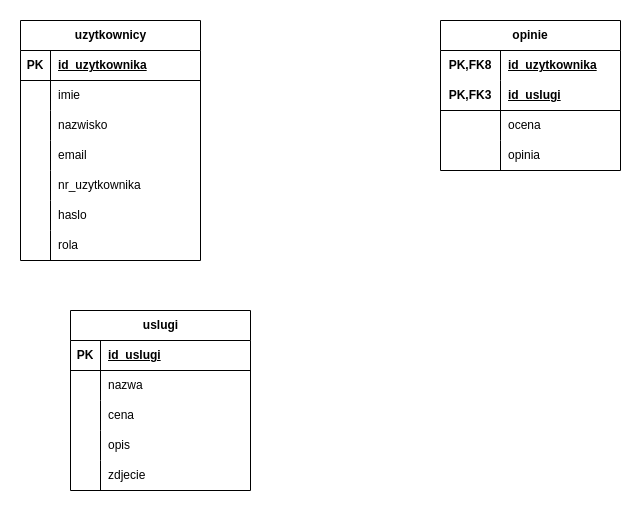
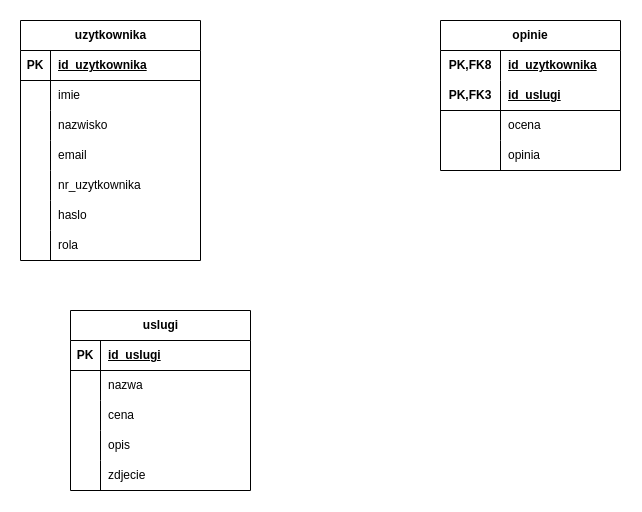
  <mxCell id="0" />
  <mxCell id="1" parent="0" />
- <mxCell id="2" value="uzytkownicy" style="shape=table;startSize=30;container=1;collapsible=1;childLayout=tableLayout;fixedRows=1;rowLines=0;fontStyle=1;align=center;resizeLast=1;html=1;" vertex="1" parent="1"><mxGeometry x="20" y="20" width="180" height="240" as="geometry" /></mxCell>
+ <mxCell id="2" value="uzytkownika" style="shape=table;startSize=30;container=1;collapsible=1;childLayout=tableLayout;fixedRows=1;rowLines=0;fontStyle=1;align=center;resizeLast=1;html=1;" vertex="1" parent="1"><mxGeometry x="20" y="20" width="180" height="240" as="geometry" /></mxCell>
  <mxCell id="3" value="" style="shape=tableRow;horizontal=0;startSize=0;swimlaneHead=0;swimlaneBody=0;fillColor=none;collapsible=0;dropTarget=0;points=[[0,0.5],[1,0.5]];portConstraint=eastwest;top=0;left=0;right=0;bottom=1;" vertex="1" parent="2"><mxGeometry y="30" width="180" height="30" as="geometry" /></mxCell>
  <mxCell id="4" value="PK" style="shape=partialRectangle;connectable=0;fillColor=none;top=0;left=0;bottom=0;right=0;fontStyle=1;overflow=hidden;whiteSpace=wrap;html=1;" vertex="1" parent="3"><mxGeometry width="30" height="30" as="geometry"><mxRectangle width="30" height="30" as="alternateBounds" /></mxGeometry></mxCell>
  <mxCell id="5" value="id_uzytkownika" style="shape=partialRectangle;connectable=0;fillColor=none;top=0;left=0;bottom=0;right=0;align=left;spacingLeft=6;fontStyle=5;overflow=hidden;whiteSpace=wrap;html=1;" vertex="1" parent="3"><mxGeometry x="30" width="150" height="30" as="geometry"><mxRectangle width="150" height="30" as="alternateBounds" /></mxGeometry></mxCell>
  <mxCell id="6" value="" style="shape=tableRow;horizontal=0;startSize=0;swimlaneHead=0;swimlaneBody=0;fillColor=none;collapsible=0;dropTarget=0;points=[[0,0.5],[1,0.5]];portConstraint=eastwest;top=0;left=0;right=0;bottom=0;" vertex="1" parent="2"><mxGeometry y="60" width="180" height="30" as="geometry" /></mxCell>
  <mxCell id="7" value="" style="shape=partialRectangle;connectable=0;fillColor=none;top=0;left=0;bottom=0;right=0;editable=1;overflow=hidden;whiteSpace=wrap;html=1;" vertex="1" parent="6"><mxGeometry width="30" height="30" as="geometry"><mxRectangle width="30" height="30" as="alternateBounds" /></mxGeometry></mxCell>
  <mxCell id="8" value="imie" style="shape=partialRectangle;connectable=0;fillColor=none;top=0;left=0;bottom=0;right=0;align=left;spacingLeft=6;overflow=hidden;whiteSpace=wrap;html=1;" vertex="1" parent="6"><mxGeometry x="30" width="150" height="30" as="geometry"><mxRectangle width="150" height="30" as="alternateBounds" /></mxGeometry></mxCell>
  <mxCell id="9" value="" style="shape=tableRow;horizontal=0;startSize=0;swimlaneHead=0;swimlaneBody=0;fillColor=none;collapsible=0;dropTarget=0;points=[[0,0.5],[1,0.5]];portConstraint=eastwest;top=0;left=0;right=0;bottom=0;" vertex="1" parent="2"><mxGeometry y="90" width="180" height="30" as="geometry" /></mxCell>
  <mxCell id="10" value="" style="shape=partialRectangle;connectable=0;fillColor=none;top=0;left=0;bottom=0;right=0;editable=1;overflow=hidden;whiteSpace=wrap;html=1;" vertex="1" parent="9"><mxGeometry width="30" height="30" as="geometry"><mxRectangle width="30" height="30" as="alternateBounds" /></mxGeometry></mxCell>
  <mxCell id="11" value="nazwisko" style="shape=partialRectangle;connectable=0;fillColor=none;top=0;left=0;bottom=0;right=0;align=left;spacingLeft=6;overflow=hidden;whiteSpace=wrap;html=1;" vertex="1" parent="9"><mxGeometry x="30" width="150" height="30" as="geometry"><mxRectangle width="150" height="30" as="alternateBounds" /></mxGeometry></mxCell>
  <mxCell id="12" value="" style="shape=tableRow;horizontal=0;startSize=0;swimlaneHead=0;swimlaneBody=0;fillColor=none;collapsible=0;dropTarget=0;points=[[0,0.5],[1,0.5]];portConstraint=eastwest;top=0;left=0;right=0;bottom=0;" vertex="1" parent="2"><mxGeometry y="120" width="180" height="30" as="geometry" /></mxCell>
  <mxCell id="13" value="" style="shape=partialRectangle;connectable=0;fillColor=none;top=0;left=0;bottom=0;right=0;editable=1;overflow=hidden;whiteSpace=wrap;html=1;" vertex="1" parent="12"><mxGeometry width="30" height="30" as="geometry"><mxRectangle width="30" height="30" as="alternateBounds" /></mxGeometry></mxCell>
  <mxCell id="14" value="email" style="shape=partialRectangle;connectable=0;fillColor=none;top=0;left=0;bottom=0;right=0;align=left;spacingLeft=6;overflow=hidden;whiteSpace=wrap;html=1;" vertex="1" parent="12"><mxGeometry x="30" width="150" height="30" as="geometry"><mxRectangle width="150" height="30" as="alternateBounds" /></mxGeometry></mxCell>
  <mxCell id="15" style="shape=tableRow;horizontal=0;startSize=0;swimlaneHead=0;swimlaneBody=0;fillColor=none;collapsible=0;dropTarget=0;points=[[0,0.5],[1,0.5]];portConstraint=eastwest;top=0;left=0;right=0;bottom=0;" vertex="1" parent="2"><mxGeometry y="150" width="180" height="30" as="geometry" /></mxCell>
  <mxCell id="16" style="shape=partialRectangle;connectable=0;fillColor=none;top=0;left=0;bottom=0;right=0;editable=1;overflow=hidden;whiteSpace=wrap;html=1;" vertex="1" parent="15"><mxGeometry width="30" height="30" as="geometry"><mxRectangle width="30" height="30" as="alternateBounds" /></mxGeometry></mxCell>
  <mxCell id="17" value="nr_uzytkownika" style="shape=partialRectangle;connectable=0;fillColor=none;top=0;left=0;bottom=0;right=0;align=left;spacingLeft=6;overflow=hidden;whiteSpace=wrap;html=1;" vertex="1" parent="15"><mxGeometry x="30" width="150" height="30" as="geometry"><mxRectangle width="150" height="30" as="alternateBounds" /></mxGeometry></mxCell>
  <mxCell id="18" style="shape=tableRow;horizontal=0;startSize=0;swimlaneHead=0;swimlaneBody=0;fillColor=none;collapsible=0;dropTarget=0;points=[[0,0.5],[1,0.5]];portConstraint=eastwest;top=0;left=0;right=0;bottom=0;" vertex="1" parent="2"><mxGeometry y="180" width="180" height="30" as="geometry" /></mxCell>
  <mxCell id="19" style="shape=partialRectangle;connectable=0;fillColor=none;top=0;left=0;bottom=0;right=0;editable=1;overflow=hidden;whiteSpace=wrap;html=1;" vertex="1" parent="18"><mxGeometry width="30" height="30" as="geometry"><mxRectangle width="30" height="30" as="alternateBounds" /></mxGeometry></mxCell>
  <mxCell id="20" value="haslo" style="shape=partialRectangle;connectable=0;fillColor=none;top=0;left=0;bottom=0;right=0;align=left;spacingLeft=6;overflow=hidden;whiteSpace=wrap;html=1;" vertex="1" parent="18"><mxGeometry x="30" width="150" height="30" as="geometry"><mxRectangle width="150" height="30" as="alternateBounds" /></mxGeometry></mxCell>
  <mxCell id="21" style="shape=tableRow;horizontal=0;startSize=0;swimlaneHead=0;swimlaneBody=0;fillColor=none;collapsible=0;dropTarget=0;points=[[0,0.5],[1,0.5]];portConstraint=eastwest;top=0;left=0;right=0;bottom=0;" vertex="1" parent="2"><mxGeometry y="210" width="180" height="30" as="geometry" /></mxCell>
  <mxCell id="22" style="shape=partialRectangle;connectable=0;fillColor=none;top=0;left=0;bottom=0;right=0;editable=1;overflow=hidden;whiteSpace=wrap;html=1;" vertex="1" parent="21"><mxGeometry width="30" height="30" as="geometry"><mxRectangle width="30" height="30" as="alternateBounds" /></mxGeometry></mxCell>
  <mxCell id="23" value="rola" style="shape=partialRectangle;connectable=0;fillColor=none;top=0;left=0;bottom=0;right=0;align=left;spacingLeft=6;overflow=hidden;whiteSpace=wrap;html=1;" vertex="1" parent="21"><mxGeometry x="30" width="150" height="30" as="geometry"><mxRectangle width="150" height="30" as="alternateBounds" /></mxGeometry></mxCell>
  <mxCell id="24" value="uslugi" style="shape=table;startSize=30;container=1;collapsible=1;childLayout=tableLayout;fixedRows=1;rowLines=0;fontStyle=1;align=center;resizeLast=1;html=1;" vertex="1" parent="1"><mxGeometry x="70" y="310" width="180" height="180" as="geometry" /></mxCell>
  <mxCell id="25" value="" style="shape=tableRow;horizontal=0;startSize=0;swimlaneHead=0;swimlaneBody=0;fillColor=none;collapsible=0;dropTarget=0;points=[[0,0.5],[1,0.5]];portConstraint=eastwest;top=0;left=0;right=0;bottom=1;" vertex="1" parent="24"><mxGeometry y="30" width="180" height="30" as="geometry" /></mxCell>
  <mxCell id="26" value="PK" style="shape=partialRectangle;connectable=0;fillColor=none;top=0;left=0;bottom=0;right=0;fontStyle=1;overflow=hidden;whiteSpace=wrap;html=1;" vertex="1" parent="25"><mxGeometry width="30" height="30" as="geometry"><mxRectangle width="30" height="30" as="alternateBounds" /></mxGeometry></mxCell>
  <mxCell id="27" value="id_uslugi" style="shape=partialRectangle;connectable=0;fillColor=none;top=0;left=0;bottom=0;right=0;align=left;spacingLeft=6;fontStyle=5;overflow=hidden;whiteSpace=wrap;html=1;" vertex="1" parent="25"><mxGeometry x="30" width="150" height="30" as="geometry"><mxRectangle width="150" height="30" as="alternateBounds" /></mxGeometry></mxCell>
  <mxCell id="28" value="" style="shape=tableRow;horizontal=0;startSize=0;swimlaneHead=0;swimlaneBody=0;fillColor=none;collapsible=0;dropTarget=0;points=[[0,0.5],[1,0.5]];portConstraint=eastwest;top=0;left=0;right=0;bottom=0;" vertex="1" parent="24"><mxGeometry y="60" width="180" height="30" as="geometry" /></mxCell>
  <mxCell id="29" value="" style="shape=partialRectangle;connectable=0;fillColor=none;top=0;left=0;bottom=0;right=0;editable=1;overflow=hidden;whiteSpace=wrap;html=1;" vertex="1" parent="28"><mxGeometry width="30" height="30" as="geometry"><mxRectangle width="30" height="30" as="alternateBounds" /></mxGeometry></mxCell>
  <mxCell id="30" value="nazwa" style="shape=partialRectangle;connectable=0;fillColor=none;top=0;left=0;bottom=0;right=0;align=left;spacingLeft=6;overflow=hidden;whiteSpace=wrap;html=1;" vertex="1" parent="28"><mxGeometry x="30" width="150" height="30" as="geometry"><mxRectangle width="150" height="30" as="alternateBounds" /></mxGeometry></mxCell>
  <mxCell id="31" value="" style="shape=tableRow;horizontal=0;startSize=0;swimlaneHead=0;swimlaneBody=0;fillColor=none;collapsible=0;dropTarget=0;points=[[0,0.5],[1,0.5]];portConstraint=eastwest;top=0;left=0;right=0;bottom=0;" vertex="1" parent="24"><mxGeometry y="90" width="180" height="30" as="geometry" /></mxCell>
  <mxCell id="32" value="" style="shape=partialRectangle;connectable=0;fillColor=none;top=0;left=0;bottom=0;right=0;editable=1;overflow=hidden;whiteSpace=wrap;html=1;" vertex="1" parent="31"><mxGeometry width="30" height="30" as="geometry"><mxRectangle width="30" height="30" as="alternateBounds" /></mxGeometry></mxCell>
  <mxCell id="33" value="cena" style="shape=partialRectangle;connectable=0;fillColor=none;top=0;left=0;bottom=0;right=0;align=left;spacingLeft=6;overflow=hidden;whiteSpace=wrap;html=1;" vertex="1" parent="31"><mxGeometry x="30" width="150" height="30" as="geometry"><mxRectangle width="150" height="30" as="alternateBounds" /></mxGeometry></mxCell>
  <mxCell id="34" value="" style="shape=tableRow;horizontal=0;startSize=0;swimlaneHead=0;swimlaneBody=0;fillColor=none;collapsible=0;dropTarget=0;points=[[0,0.5],[1,0.5]];portConstraint=eastwest;top=0;left=0;right=0;bottom=0;" vertex="1" parent="24"><mxGeometry y="120" width="180" height="30" as="geometry" /></mxCell>
  <mxCell id="35" value="" style="shape=partialRectangle;connectable=0;fillColor=none;top=0;left=0;bottom=0;right=0;editable=1;overflow=hidden;whiteSpace=wrap;html=1;" vertex="1" parent="34"><mxGeometry width="30" height="30" as="geometry"><mxRectangle width="30" height="30" as="alternateBounds" /></mxGeometry></mxCell>
  <mxCell id="36" value="opis" style="shape=partialRectangle;connectable=0;fillColor=none;top=0;left=0;bottom=0;right=0;align=left;spacingLeft=6;overflow=hidden;whiteSpace=wrap;html=1;" vertex="1" parent="34"><mxGeometry x="30" width="150" height="30" as="geometry"><mxRectangle width="150" height="30" as="alternateBounds" /></mxGeometry></mxCell>
  <mxCell id="37" style="shape=tableRow;horizontal=0;startSize=0;swimlaneHead=0;swimlaneBody=0;fillColor=none;collapsible=0;dropTarget=0;points=[[0,0.5],[1,0.5]];portConstraint=eastwest;top=0;left=0;right=0;bottom=0;" vertex="1" parent="24"><mxGeometry y="150" width="180" height="30" as="geometry" /></mxCell>
  <mxCell id="38" style="shape=partialRectangle;connectable=0;fillColor=none;top=0;left=0;bottom=0;right=0;editable=1;overflow=hidden;whiteSpace=wrap;html=1;" vertex="1" parent="37"><mxGeometry width="30" height="30" as="geometry"><mxRectangle width="30" height="30" as="alternateBounds" /></mxGeometry></mxCell>
  <mxCell id="39" value="zdjecie" style="shape=partialRectangle;connectable=0;fillColor=none;top=0;left=0;bottom=0;right=0;align=left;spacingLeft=6;overflow=hidden;whiteSpace=wrap;html=1;" vertex="1" parent="37"><mxGeometry x="30" width="150" height="30" as="geometry"><mxRectangle width="150" height="30" as="alternateBounds" /></mxGeometry></mxCell>
  <mxCell id="40" value="opinie" style="shape=table;startSize=30;container=1;collapsible=1;childLayout=tableLayout;fixedRows=1;rowLines=0;fontStyle=1;align=center;resizeLast=1;html=1;whiteSpace=wrap;" vertex="1" parent="1"><mxGeometry x="440" y="20" width="180" height="150" as="geometry" /></mxCell>
  <mxCell id="41" value="" style="shape=tableRow;horizontal=0;startSize=0;swimlaneHead=0;swimlaneBody=0;fillColor=none;collapsible=0;dropTarget=0;points=[[0,0.5],[1,0.5]];portConstraint=eastwest;top=0;left=0;right=0;bottom=0;html=1;" vertex="1" parent="40"><mxGeometry y="30" width="180" height="30" as="geometry" /></mxCell>
  <mxCell id="42" value="PK,FK8" style="shape=partialRectangle;connectable=0;fillColor=none;top=0;left=0;bottom=0;right=0;fontStyle=1;overflow=hidden;html=1;whiteSpace=wrap;" vertex="1" parent="41"><mxGeometry width="60" height="30" as="geometry"><mxRectangle width="60" height="30" as="alternateBounds" /></mxGeometry></mxCell>
  <mxCell id="43" value="id_uzytkownika" style="shape=partialRectangle;connectable=0;fillColor=none;top=0;left=0;bottom=0;right=0;align=left;spacingLeft=6;fontStyle=5;overflow=hidden;html=1;whiteSpace=wrap;" vertex="1" parent="41"><mxGeometry x="60" width="120" height="30" as="geometry"><mxRectangle width="120" height="30" as="alternateBounds" /></mxGeometry></mxCell>
  <mxCell id="44" value="" style="shape=tableRow;horizontal=0;startSize=0;swimlaneHead=0;swimlaneBody=0;fillColor=none;collapsible=0;dropTarget=0;points=[[0,0.5],[1,0.5]];portConstraint=eastwest;top=0;left=0;right=0;bottom=1;html=1;" vertex="1" parent="40"><mxGeometry y="60" width="180" height="30" as="geometry" /></mxCell>
  <mxCell id="45" value="PK,FK3" style="shape=partialRectangle;connectable=0;fillColor=none;top=0;left=0;bottom=0;right=0;fontStyle=1;overflow=hidden;html=1;whiteSpace=wrap;" vertex="1" parent="44"><mxGeometry width="60" height="30" as="geometry"><mxRectangle width="60" height="30" as="alternateBounds" /></mxGeometry></mxCell>
  <mxCell id="46" value="id_uslugi" style="shape=partialRectangle;connectable=0;fillColor=none;top=0;left=0;bottom=0;right=0;align=left;spacingLeft=6;fontStyle=5;overflow=hidden;html=1;whiteSpace=wrap;" vertex="1" parent="44"><mxGeometry x="60" width="120" height="30" as="geometry"><mxRectangle width="120" height="30" as="alternateBounds" /></mxGeometry></mxCell>
  <mxCell id="47" value="" style="shape=tableRow;horizontal=0;startSize=0;swimlaneHead=0;swimlaneBody=0;fillColor=none;collapsible=0;dropTarget=0;points=[[0,0.5],[1,0.5]];portConstraint=eastwest;top=0;left=0;right=0;bottom=0;html=1;" vertex="1" parent="40"><mxGeometry y="90" width="180" height="30" as="geometry" /></mxCell>
  <mxCell id="48" value="" style="shape=partialRectangle;connectable=0;fillColor=none;top=0;left=0;bottom=0;right=0;editable=1;overflow=hidden;html=1;whiteSpace=wrap;" vertex="1" parent="47"><mxGeometry width="60" height="30" as="geometry"><mxRectangle width="60" height="30" as="alternateBounds" /></mxGeometry></mxCell>
  <mxCell id="49" value="ocena" style="shape=partialRectangle;connectable=0;fillColor=none;top=0;left=0;bottom=0;right=0;align=left;spacingLeft=6;overflow=hidden;html=1;whiteSpace=wrap;" vertex="1" parent="47"><mxGeometry x="60" width="120" height="30" as="geometry"><mxRectangle width="120" height="30" as="alternateBounds" /></mxGeometry></mxCell>
  <mxCell id="50" value="" style="shape=tableRow;horizontal=0;startSize=0;swimlaneHead=0;swimlaneBody=0;fillColor=none;collapsible=0;dropTarget=0;points=[[0,0.5],[1,0.5]];portConstraint=eastwest;top=0;left=0;right=0;bottom=0;html=1;" vertex="1" parent="40"><mxGeometry y="120" width="180" height="30" as="geometry" /></mxCell>
  <mxCell id="51" value="" style="shape=partialRectangle;connectable=0;fillColor=none;top=0;left=0;bottom=0;right=0;editable=1;overflow=hidden;html=1;whiteSpace=wrap;" vertex="1" parent="50"><mxGeometry width="60" height="30" as="geometry"><mxRectangle width="60" height="30" as="alternateBounds" /></mxGeometry></mxCell>
  <mxCell id="52" value="opinia" style="shape=partialRectangle;connectable=0;fillColor=none;top=0;left=0;bottom=0;right=0;align=left;spacingLeft=6;overflow=hidden;html=1;whiteSpace=wrap;" vertex="1" parent="50"><mxGeometry x="60" width="120" height="30" as="geometry"><mxRectangle width="120" height="30" as="alternateBounds" /></mxGeometry></mxCell>
